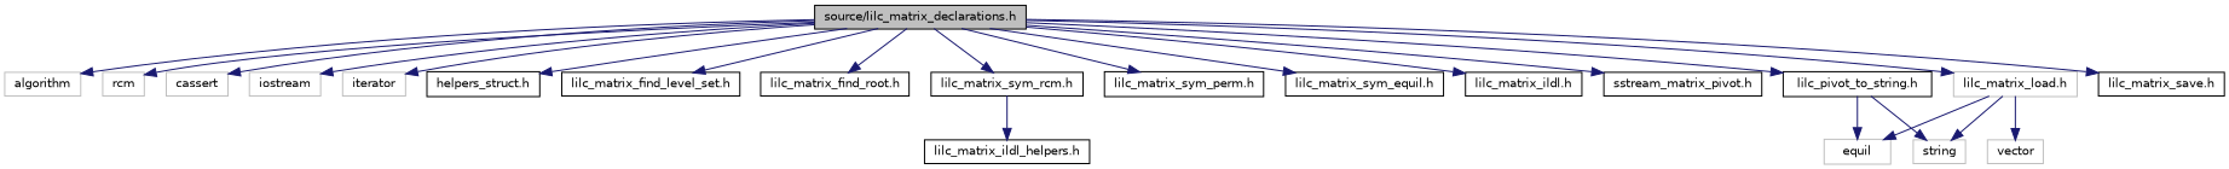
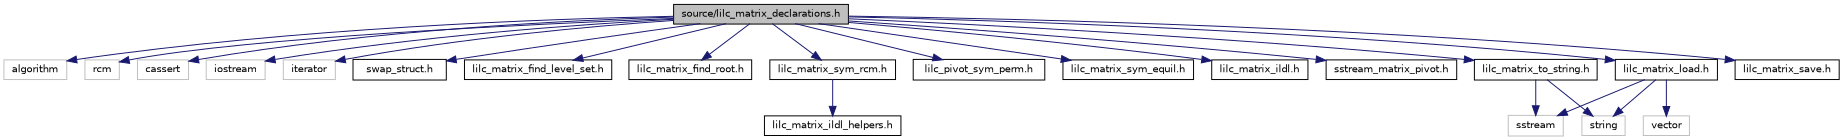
  digraph {
    node [color=black fillcolor=white fontname=Helvetica fontsize=10 shape=record style=filled]
    edge [color=midnightblue fontname=Helvetica fontsize=10 labelfontname=Helvetica labelfontsize=10 style=solid]
    n1 [fillcolor=grey75 fontcolor=black height=0.2 label="source/lilc_matrix_declarations.h" width=0.4]
    n2 [color=grey75 height=0.2 label=algorithm width=0.4]
    n3 [color=grey75 height=0.2 label=rcm width=0.4]
    n4 [color=grey75 height=0.2 label=cassert width=0.4]
    n5 [color=grey75 height=0.2 label=iostream width=0.4]
    n6 [color=grey75 height=0.2 label=iterator width=0.4]
-   n7 [height=0.2 label="helpers_struct.h" width=0.4]
+   n7 [height=0.2 label="swap_struct.h" width=0.4]
    n8 [height=0.2 label="lilc_matrix_find_level_set.h" width=0.4]
    n9 [height=0.2 label="lilc_matrix_find_root.h" width=0.4]
    n10 [height=0.2 label="lilc_matrix_sym_rcm.h" width=0.4]
-   n11 [height=0.2 label="lilc_matrix_sym_perm.h" width=0.4]
+   n11 [height=0.2 label="lilc_pivot_sym_perm.h" width=0.4]
    n12 [height=0.2 label="lilc_matrix_sym_equil.h" width=0.4]
    n13 [height=0.2 label="lilc_matrix_ildl.h" width=0.4]
    n14 [height=0.2 label="sstream_matrix_pivot.h" width=0.4]
-   n15 [color=grey75 height=0.2 label="lilc_matrix_load.h" width=0.4]
+   n15 [height=0.2 label="lilc_matrix_load.h" width=0.4]
    n16 [height=0.2 label="lilc_matrix_save.h" width=0.4]
-   n17 [height=0.2 label="lilc_pivot_to_string.h" width=0.4]
+   n17 [height=0.2 label="lilc_matrix_to_string.h" width=0.4]
    n18 [height=0.2 label="lilc_matrix_ildl_helpers.h" width=0.4]
-   n19 [color=grey75 height=0.2 label=equil width=0.4]
+   n19 [color=grey75 height=0.2 label=sstream width=0.4]
    n20 [color=grey75 height=0.2 label=string width=0.4]
    n21 [color=grey75 height=0.2 label=vector width=0.4]
    n1 -> n2
    n1 -> n3
    n1 -> n4
    n1 -> n5
    n1 -> n6
    n1 -> n7
    n1 -> n8
    n1 -> n9
    n1 -> n10
    n1 -> n11
    n1 -> n12
    n1 -> n13
    n1 -> n14
    n1 -> n15
    n1 -> n16
    n1 -> n17
    n10 -> n18
    n15 -> n19
    n15 -> n20
    n15 -> n21
    n17 -> n19
    n17 -> n20
  }
